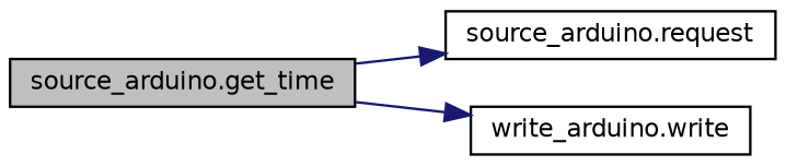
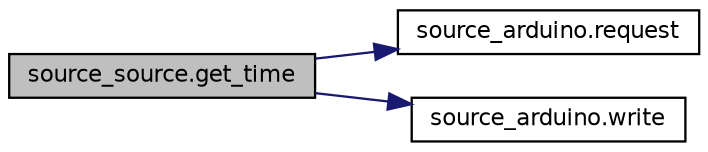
  digraph {
    rankdir=LR
    node [color=black fillcolor=white fontname=Helvetica fontsize=10 shape=record style=filled]
    edge [color=midnightblue fontname=Helvetica fontsize=10 labelfontname=Helvetica labelfontsize=10 style=solid]
-   n1 [fillcolor=grey75 fontcolor=black height=0.2 label="source_arduino.get_time" width=0.4]
+   n1 [fillcolor=grey75 fontcolor=black height=0.2 label="source_source.get_time" width=0.4]
    n2 [height=0.2 label="source_arduino.request" width=0.4]
-   n3 [height=0.2 label="write_arduino.write" width=0.4]
+   n3 [height=0.2 label="source_arduino.write" width=0.4]
    n1 -> n2
    n1 -> n3
  }
